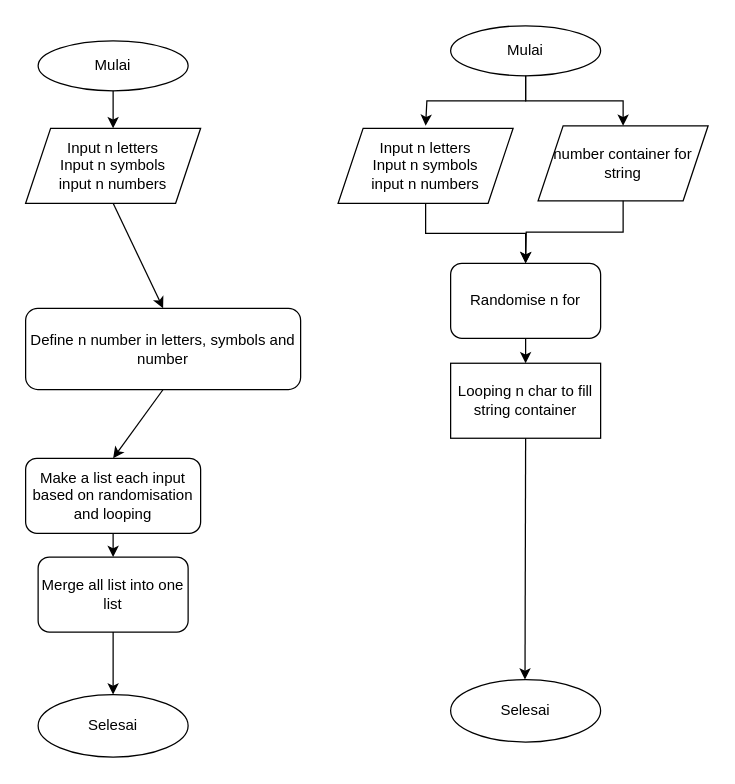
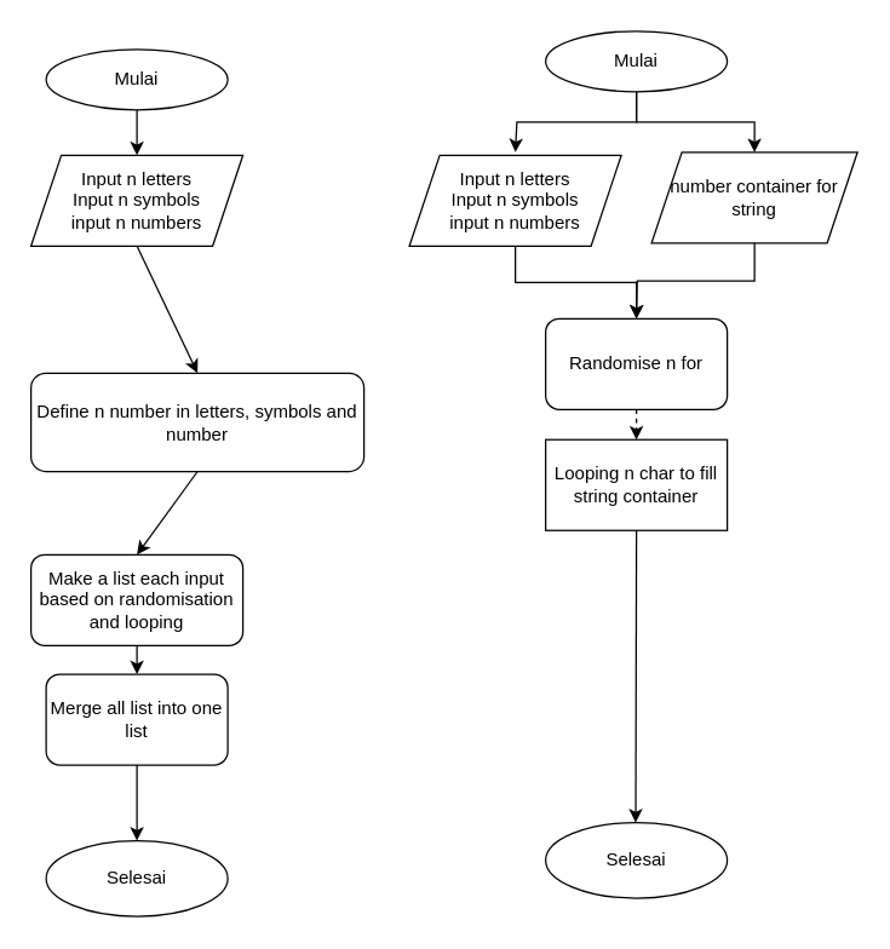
  <mxCell id="0" />
  <mxCell id="1" parent="0" />
  <mxCell id="2" value="&lt;div&gt;Input n letters&lt;/div&gt;&lt;div&gt;Input n symbols&lt;/div&gt;&lt;div&gt;input n numbers&lt;br&gt;&lt;/div&gt;" style="shape=parallelogram;perimeter=parallelogramPerimeter;whiteSpace=wrap;html=1;fixedSize=1;" parent="1" vertex="1"><mxGeometry x="20" y="102" width="140" height="60" as="geometry" /></mxCell>
  <mxCell id="3" value="Mulai" style="ellipse;whiteSpace=wrap;html=1;" parent="1" vertex="1"><mxGeometry x="30" y="32" width="120" height="40" as="geometry" /></mxCell>
  <mxCell id="4" value="&lt;div&gt;Define n number in letters, symbols and number&lt;br&gt;&lt;/div&gt;" style="rounded=1;whiteSpace=wrap;html=1;" parent="1" vertex="1"><mxGeometry x="20" y="246" width="220" height="65" as="geometry" /></mxCell>
  <mxCell id="5" value="" style="endArrow=classic;html=1;rounded=0;entryX=0.5;entryY=0;entryDx=0;entryDy=0;exitX=0.5;exitY=1;exitDx=0;exitDy=0;" parent="1" source="3" target="2" edge="1"><mxGeometry width="50" height="50" relative="1" as="geometry"><mxPoint x="80" y="312" as="sourcePoint" /><mxPoint x="130" y="262" as="targetPoint" /></mxGeometry></mxCell>
  <mxCell id="6" value="" style="endArrow=classic;html=1;rounded=0;entryX=0.5;entryY=0;entryDx=0;entryDy=0;exitX=0.5;exitY=1;exitDx=0;exitDy=0;" parent="1" source="2" target="4" edge="1"><mxGeometry width="50" height="50" relative="1" as="geometry"><mxPoint x="100" y="114" as="sourcePoint" /><mxPoint x="100" y="144" as="targetPoint" /></mxGeometry></mxCell>
  <mxCell id="7" value="Merge all list into one list" style="rounded=1;whiteSpace=wrap;html=1;" parent="1" vertex="1"><mxGeometry x="30" y="445" width="120" height="60" as="geometry" /></mxCell>
  <mxCell id="8" value="Selesai" style="ellipse;whiteSpace=wrap;html=1;" parent="1" vertex="1"><mxGeometry x="30" y="555" width="120" height="50" as="geometry" /></mxCell>
  <mxCell id="9" value="" style="endArrow=classic;html=1;rounded=0;entryX=0.5;entryY=0;entryDx=0;entryDy=0;exitX=0.5;exitY=1;exitDx=0;exitDy=0;" parent="1" source="12" target="7" edge="1"><mxGeometry width="50" height="50" relative="1" as="geometry"><mxPoint x="100" y="226" as="sourcePoint" /><mxPoint x="100" y="256" as="targetPoint" /></mxGeometry></mxCell>
  <mxCell id="10" value="" style="endArrow=classic;html=1;rounded=0;entryX=0.5;entryY=0;entryDx=0;entryDy=0;exitX=0.5;exitY=1;exitDx=0;exitDy=0;" parent="1" source="7" target="8" edge="1"><mxGeometry width="50" height="50" relative="1" as="geometry"><mxPoint x="110" y="345" as="sourcePoint" /><mxPoint x="110" y="375" as="targetPoint" /></mxGeometry></mxCell>
  <mxCell id="11" value="" style="endArrow=classic;html=1;rounded=0;entryX=0.5;entryY=0;entryDx=0;entryDy=0;exitX=0.5;exitY=1;exitDx=0;exitDy=0;" parent="1" source="4" target="12" edge="1"><mxGeometry width="50" height="50" relative="1" as="geometry"><mxPoint x="90" y="336" as="sourcePoint" /><mxPoint x="90" y="465" as="targetPoint" /></mxGeometry></mxCell>
  <mxCell id="12" value="Make a list each input based on randomisation and looping" style="rounded=1;whiteSpace=wrap;html=1;" parent="1" vertex="1"><mxGeometry x="20" y="366" width="140" height="60" as="geometry" /></mxCell>
  <mxCell id="13" value="number container for string" style="shape=parallelogram;perimeter=parallelogramPerimeter;whiteSpace=wrap;html=1;fixedSize=1;" parent="1" vertex="1"><mxGeometry x="430" y="100" width="136" height="60" as="geometry" /></mxCell>
  <mxCell id="14" value="&lt;div&gt;Input n letters&lt;/div&gt;&lt;div&gt;Input n symbols&lt;/div&gt;&lt;div&gt;input n numbers&lt;br&gt;&lt;/div&gt;" style="shape=parallelogram;perimeter=parallelogramPerimeter;whiteSpace=wrap;html=1;fixedSize=1;" parent="1" vertex="1"><mxGeometry x="270" y="102" width="140" height="60" as="geometry" /></mxCell>
  <mxCell id="15" value="Looping n char to fill string container" style="whiteSpace=wrap;html=1;rounded=0;" parent="1" vertex="1"><mxGeometry x="360" y="290" width="120" height="60" as="geometry" /></mxCell>
  <mxCell id="16" value="Randomise n for" style="rounded=1;whiteSpace=wrap;html=1;" parent="1" vertex="1"><mxGeometry x="360" y="210" width="120" height="60" as="geometry" /></mxCell>
  <mxCell id="17" value="Mulai" style="ellipse;whiteSpace=wrap;html=1;" parent="1" vertex="1"><mxGeometry x="360" width="120" height="40" as="geometry" y="20" /></mxCell>
  <mxCell id="18" value="Selesai" style="ellipse;whiteSpace=wrap;html=1;" parent="1" vertex="1"><mxGeometry x="360" y="543" width="120" height="50" as="geometry" /></mxCell>
  <mxCell id="19" value="" style="endArrow=classic;html=1;rounded=0;entryX=0.5;entryY=0;entryDx=0;entryDy=0;exitX=0.5;exitY=1;exitDx=0;exitDy=0;" edge="1" parent="1" source="15"><mxGeometry width="50" height="50" relative="1" as="geometry"><mxPoint x="419.5" y="459" as="sourcePoint" /><mxPoint x="419.5" y="543" as="targetPoint" /><Array as="points" /></mxGeometry></mxCell>
- <mxCell id="20" value="" style="endArrow=classic;html=1;rounded=0;entryX=0.5;entryY=0;entryDx=0;entryDy=0;exitX=0.5;exitY=1;exitDx=0;exitDy=0;" edge="1" parent="1" source="16" target="15"><mxGeometry width="50" height="50" relative="1" as="geometry"><mxPoint x="430" y="360" as="sourcePoint" /><mxPoint x="429.5" y="553" as="targetPoint" /><Array as="points" /></mxGeometry></mxCell>
+ <mxCell id="20" value="" style="endArrow=classic;html=1;rounded=0;entryX=0.5;entryY=0;entryDx=0;entryDy=0;exitX=0.5;exitY=1;exitDx=0;exitDy=0;dashed=1;" edge="1" parent="1" source="16" target="15"><mxGeometry width="50" height="50" relative="1" as="geometry"><mxPoint x="430" y="360" as="sourcePoint" /><mxPoint x="429.5" y="553" as="targetPoint" /><Array as="points" /></mxGeometry></mxCell>
  <mxCell id="21" value="" style="endArrow=classic;html=1;rounded=0;exitX=0.5;exitY=1;exitDx=0;exitDy=0;edgeStyle=orthogonalEdgeStyle;" edge="1" parent="1" source="13"><mxGeometry width="50" height="50" relative="1" as="geometry"><mxPoint x="450" y="380" as="sourcePoint" /><mxPoint x="420" y="210" as="targetPoint" /></mxGeometry></mxCell>
  <mxCell id="22" value="" style="endArrow=classic;html=1;rounded=0;entryX=0.5;entryY=0;entryDx=0;entryDy=0;exitX=0.5;exitY=1;exitDx=0;exitDy=0;edgeStyle=orthogonalEdgeStyle;" edge="1" parent="1" source="14" target="16"><mxGeometry width="50" height="50" relative="1" as="geometry"><mxPoint x="460" y="390" as="sourcePoint" /><mxPoint x="459.5" y="583" as="targetPoint" /></mxGeometry></mxCell>
  <mxCell id="23" value="" style="endArrow=classic;html=1;rounded=0;entryX=0.5;entryY=0;entryDx=0;entryDy=0;exitX=0.5;exitY=1;exitDx=0;exitDy=0;edgeStyle=orthogonalEdgeStyle;" edge="1" parent="1" source="17" target="13"><mxGeometry width="50" height="50" relative="1" as="geometry"><mxPoint x="470" y="400" as="sourcePoint" /><mxPoint x="469.5" y="593" as="targetPoint" /></mxGeometry></mxCell>
  <mxCell id="24" value="" style="endArrow=classic;html=1;rounded=0;edgeStyle=orthogonalEdgeStyle;" edge="1" parent="1"><mxGeometry width="50" height="50" relative="1" as="geometry"><mxPoint x="420" y="60" as="sourcePoint" /><mxPoint x="340" y="100" as="targetPoint" /><Array as="points"><mxPoint x="420" y="80" /><mxPoint x="341" y="80" /></Array></mxGeometry></mxCell>
